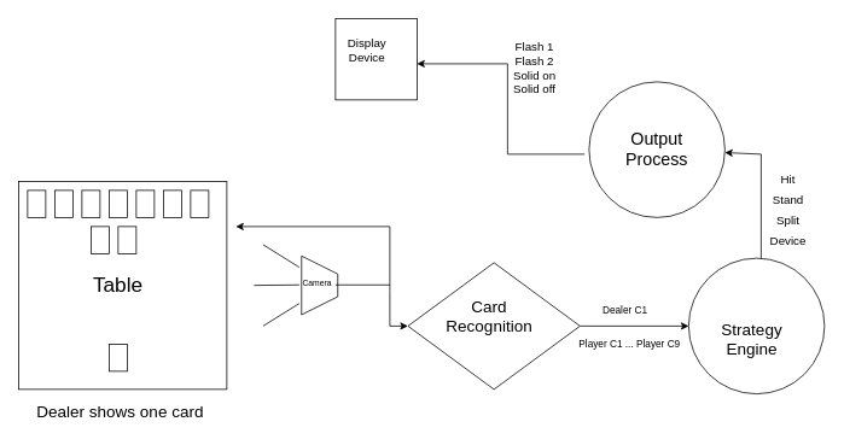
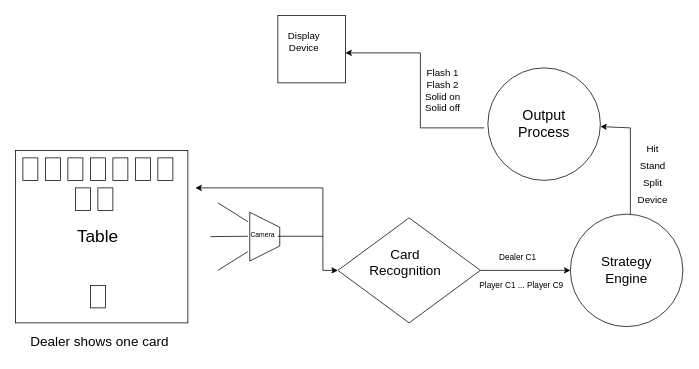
  <mxCell id="0" />
  <mxCell id="1" parent="0" />
  <mxCell id="2" value="" style="whiteSpace=wrap;html=1;aspect=fixed;" parent="1" vertex="1"><mxGeometry x="20" y="200" width="230" height="230" as="geometry" /></mxCell>
  <mxCell id="3" value="" style="rounded=0;whiteSpace=wrap;html=1;" parent="1" vertex="1"><mxGeometry x="30" y="210" width="20" height="30" as="geometry" /></mxCell>
  <mxCell id="4" value="" style="rounded=0;whiteSpace=wrap;html=1;" parent="1" vertex="1"><mxGeometry x="60" y="210" width="20" height="30" as="geometry" /></mxCell>
  <mxCell id="5" value="" style="rounded=0;whiteSpace=wrap;html=1;" parent="1" vertex="1"><mxGeometry x="90" y="210" width="20" height="30" as="geometry" /></mxCell>
  <mxCell id="6" value="" style="rounded=0;whiteSpace=wrap;html=1;" parent="1" vertex="1"><mxGeometry x="120" y="210" width="20" height="30" as="geometry" /></mxCell>
  <mxCell id="7" value="" style="rounded=0;whiteSpace=wrap;html=1;" parent="1" vertex="1"><mxGeometry x="150" y="210" width="20" height="30" as="geometry" /></mxCell>
  <mxCell id="8" value="" style="rounded=0;whiteSpace=wrap;html=1;" parent="1" vertex="1"><mxGeometry x="180" y="210" width="20" height="30" as="geometry" /></mxCell>
  <mxCell id="9" value="" style="rounded=0;whiteSpace=wrap;html=1;" parent="1" vertex="1"><mxGeometry x="210" y="210" width="20" height="30" as="geometry" /></mxCell>
  <mxCell id="10" value="" style="rounded=0;whiteSpace=wrap;html=1;" parent="1" vertex="1"><mxGeometry x="100" y="250" width="20" height="30" as="geometry" /></mxCell>
  <mxCell id="11" value="" style="rounded=0;whiteSpace=wrap;html=1;" parent="1" vertex="1"><mxGeometry x="130" y="250" width="20" height="30" as="geometry" /></mxCell>
  <mxCell id="12" value="&lt;font style=&quot;font-size: 23px;&quot;&gt;Table&lt;/font&gt;" style="text;html=1;strokeColor=none;fillColor=none;align=center;verticalAlign=middle;whiteSpace=wrap;rounded=0;" parent="1" vertex="1"><mxGeometry x="100" y="300" width="60" height="30" as="geometry" /></mxCell>
  <mxCell id="13" value="" style="rounded=0;whiteSpace=wrap;html=1;" parent="1" vertex="1"><mxGeometry x="120" y="380" width="20" height="30" as="geometry" /></mxCell>
  <mxCell id="14" value="" style="shape=trapezoid;perimeter=trapezoidPerimeter;whiteSpace=wrap;html=1;fixedSize=1;fontSize=16;rotation=90;" parent="1" vertex="1"><mxGeometry x="320" y="295" width="65" height="40" as="geometry" /></mxCell>
  <mxCell id="15" value="" style="endArrow=none;html=1;rounded=0;fontSize=16;" parent="1" edge="1"><mxGeometry width="50" height="50" relative="1" as="geometry"><mxPoint x="330" y="314.5" as="sourcePoint" /><mxPoint x="280" y="315" as="targetPoint" /></mxGeometry></mxCell>
  <mxCell id="16" value="&lt;font style=&quot;font-size: 18px;&quot;&gt;Dealer shows one card&lt;/font&gt;" style="text;html=1;strokeColor=none;fillColor=none;align=center;verticalAlign=middle;whiteSpace=wrap;rounded=0;" vertex="1" parent="1"><mxGeometry x="35" y="440" width="195" height="30" as="geometry" /></mxCell>
  <mxCell id="17" value="" style="endArrow=none;html=1;rounded=0;fontSize=18;" edge="1" parent="1"><mxGeometry width="50" height="50" relative="1" as="geometry"><mxPoint x="290" y="360" as="sourcePoint" /><mxPoint x="330" y="335" as="targetPoint" /></mxGeometry></mxCell>
  <mxCell id="18" value="" style="endArrow=none;html=1;rounded=0;fontSize=18;" edge="1" parent="1"><mxGeometry width="50" height="50" relative="1" as="geometry"><mxPoint x="330" y="295" as="sourcePoint" /><mxPoint x="290" y="270" as="targetPoint" /></mxGeometry></mxCell>
  <mxCell id="19" value="" style="endArrow=classic;startArrow=classic;html=1;rounded=0;fontSize=18;" edge="1" parent="1" target="20"><mxGeometry width="50" height="50" relative="1" as="geometry"><mxPoint x="260" y="250" as="sourcePoint" /><mxPoint x="460" y="360" as="targetPoint" /><Array as="points"><mxPoint x="430" y="250" /><mxPoint x="430" y="320" /><mxPoint x="430" y="360" /></Array></mxGeometry></mxCell>
  <mxCell id="20" value="" style="rhombus;whiteSpace=wrap;html=1;fontSize=18;" vertex="1" parent="1"><mxGeometry x="450" y="290" width="190" height="140" as="geometry" /></mxCell>
  <mxCell id="21" value="Card Recognition" style="text;html=1;strokeColor=none;fillColor=none;align=center;verticalAlign=middle;whiteSpace=wrap;rounded=0;fontSize=18;" vertex="1" parent="1"><mxGeometry y="335" width="60" height="30" as="geometry" x="510" /></mxCell>
  <mxCell id="22" value="" style="endArrow=none;html=1;rounded=0;fontSize=18;" edge="1" parent="1"><mxGeometry width="50" height="50" relative="1" as="geometry"><mxPoint x="370" y="314.5" as="sourcePoint" /><mxPoint x="430" y="314.5" as="targetPoint" /></mxGeometry></mxCell>
  <mxCell id="23" value="&lt;font style=&quot;font-size: 9px;&quot;&gt;Camera&lt;/font&gt;" style="text;html=1;strokeColor=none;fillColor=none;align=center;verticalAlign=middle;whiteSpace=wrap;rounded=0;fontSize=18;" vertex="1" parent="1"><mxGeometry x="320" y="295" width="60" height="30" as="geometry" /></mxCell>
  <mxCell id="24" value="" style="endArrow=classic;html=1;rounded=0;fontSize=9;" edge="1" parent="1" target="25"><mxGeometry width="50" height="50" relative="1" as="geometry"><mxPoint x="640" y="360" as="sourcePoint" /><mxPoint x="770" y="360" as="targetPoint" /></mxGeometry></mxCell>
  <mxCell id="25" value="" style="ellipse;whiteSpace=wrap;html=1;aspect=fixed;fontSize=9;" vertex="1" parent="1"><mxGeometry x="760" y="285" width="150" height="150" as="geometry" /></mxCell>
- <mxCell id="26" value="&lt;font style=&quot;font-size: 18px;&quot;&gt;Strategy Engine&lt;/font&gt;" style="text;html=1;strokeColor=none;fillColor=none;align=center;verticalAlign=middle;whiteSpace=wrap;rounded=0;fontSize=9;" vertex="1" parent="1"><mxGeometry x="800" y="360" width="60" height="30" as="geometry" /></mxCell>
+ <mxCell id="26" value="&lt;font style=&quot;font-size: 18px;&quot;&gt;Strategy Engine&lt;/font&gt;" style="text;html=1;strokeColor=none;fillColor=none;align=center;verticalAlign=middle;whiteSpace=wrap;rounded=0;fontSize=9;" vertex="1" parent="1"><mxGeometry x="805" y="345" width="60" height="30" as="geometry" /></mxCell>
  <mxCell id="27" value="&lt;font style=&quot;font-size: 11px;&quot;&gt;Dealer C1&lt;/font&gt;" style="text;html=1;strokeColor=none;fillColor=none;align=center;verticalAlign=middle;whiteSpace=wrap;rounded=0;fontSize=18;" vertex="1" parent="1"><mxGeometry x="660" y="325" width="60" height="30" as="geometry" /></mxCell>
  <mxCell id="28" value="Player C1 ... Player C9" style="text;html=1;strokeColor=none;fillColor=none;align=center;verticalAlign=middle;whiteSpace=wrap;rounded=0;fontSize=11;" vertex="1" parent="1"><mxGeometry x="630" y="365" width="130" height="30" as="geometry" /></mxCell>
  <mxCell id="29" value="" style="endArrow=classic;html=1;rounded=0;fontSize=11;" edge="1" parent="1" target="30"><mxGeometry width="50" height="50" relative="1" as="geometry"><mxPoint x="840" y="285" as="sourcePoint" /><mxPoint x="760" y="170" as="targetPoint" /><Array as="points"><mxPoint x="840" y="170" /></Array></mxGeometry></mxCell>
  <mxCell id="30" value="" style="ellipse;whiteSpace=wrap;html=1;aspect=fixed;fontSize=11;" vertex="1" parent="1"><mxGeometry x="650" y="90" width="150" height="150" as="geometry" /></mxCell>
  <mxCell id="31" value="&lt;font style=&quot;font-size: 19px;&quot;&gt;Output Process&lt;/font&gt;" style="text;html=1;strokeColor=none;fillColor=none;align=center;verticalAlign=middle;whiteSpace=wrap;rounded=0;fontSize=11;" vertex="1" parent="1"><mxGeometry x="695" y="150" width="60" height="30" as="geometry" /></mxCell>
  <mxCell id="32" value="&lt;font style=&quot;font-size: 13px;&quot;&gt;Hit&lt;br&gt;Stand&lt;br&gt;Split&lt;br&gt;Device&lt;/font&gt;" style="text;html=1;strokeColor=none;fillColor=none;align=center;verticalAlign=middle;whiteSpace=wrap;rounded=0;fontSize=19;" vertex="1" parent="1"><mxGeometry x="840" y="190" width="60" height="80" as="geometry" /></mxCell>
  <mxCell id="33" value="" style="endArrow=classic;html=1;rounded=0;fontSize=13;" edge="1" parent="1"><mxGeometry width="50" height="50" relative="1" as="geometry"><mxPoint x="645" y="170" as="sourcePoint" /><mxPoint x="460" y="70" as="targetPoint" /><Array as="points"><mxPoint x="560" y="170" /><mxPoint x="560" y="70" /></Array></mxGeometry></mxCell>
  <mxCell id="34" value="" style="whiteSpace=wrap;html=1;aspect=fixed;fontSize=13;" vertex="1" parent="1"><mxGeometry x="370" y="20" width="90" height="90" as="geometry" /></mxCell>
  <mxCell id="35" value="Display Device" style="text;html=1;strokeColor=none;fillColor=none;align=center;verticalAlign=middle;whiteSpace=wrap;rounded=0;fontSize=13;" vertex="1" parent="1"><mxGeometry x="375" y="40" width="60" height="30" as="geometry" /></mxCell>
- <mxCell id="36" value="Flash 1&lt;br&gt;Flash 2&lt;br&gt;Solid on&lt;br&gt;Solid off" style="text;html=1;strokeColor=none;fillColor=none;align=center;verticalAlign=middle;whiteSpace=wrap;rounded=0;fontSize=13;" vertex="1" parent="1"><mxGeometry x="560" y="35" width="60" height="80" as="geometry" /></mxCell>
+ <mxCell id="36" value="Flash 1&lt;br&gt;Flash 2&lt;br&gt;Solid on&lt;br&gt;Solid off" style="text;html=1;strokeColor=none;fillColor=none;align=center;verticalAlign=middle;whiteSpace=wrap;rounded=0;fontSize=13;" vertex="1" parent="1"><mxGeometry x="560" y="80" width="60" height="80" as="geometry" /></mxCell>
